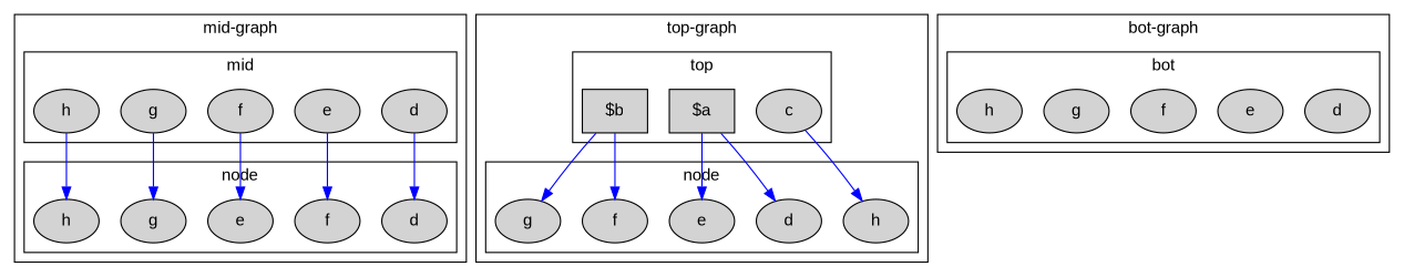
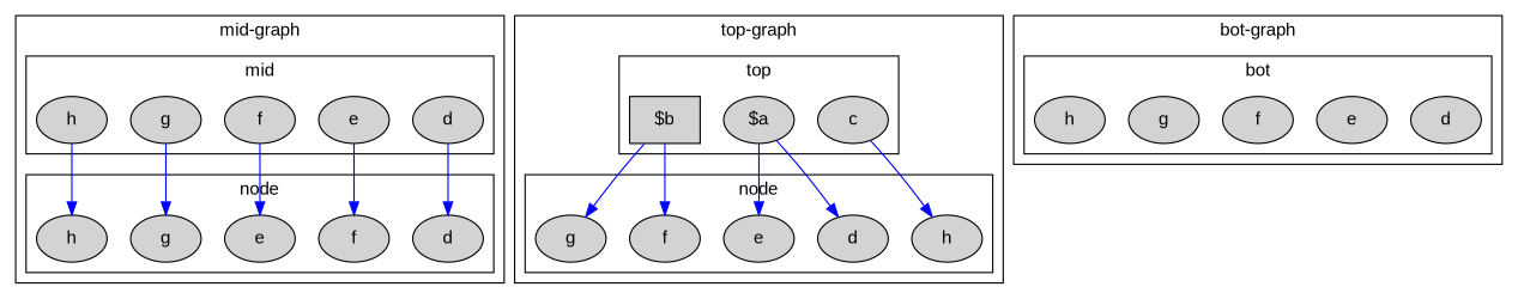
  digraph {
    fontname="Liberation Sans"
    node [fontname="Liberation Sans" style=filled]
    edge [color=blue fontname="Liberation Sans"]
    n1 [label=d]
    n2 [label=e]
    n3 [label=f]
    n4 [label=g]
    n5 [label=h]
    n6 [label=d]
    n7 [label=e]
    n8 [label=f]
    n9 [label=g]
    n10 [label=h]
    n11 [label=c]
-   n12 [label="$a" shape=box]
+   n12 [label="$a" shape=ellipse]
    n13 [label="$b" shape=box]
    n14 [label=d]
    n15 [label=e]
    n16 [label=f]
    n17 [label=g]
    n18 [label=h]
    n19 [label=d]
    n20 [label=e]
    n21 [label=f]
    n22 [label=g]
    n23 [label=h]
    subgraph cluster_1 {
      color=black
      label="mid-graph"
      subgraph cluster_2 {
        color=black
        label=mid
        n1
        n2
        n3
        n4
        n5
      }
      subgraph cluster_3 {
        color=black
        label="node"
        n6
        n7
        n8
        n9
        n10
      }
    }
    subgraph cluster_4 {
      color=black
      label="top-graph"
      subgraph cluster_5 {
        color=black
        label=top
        n11
        n12
        n13
      }
      subgraph cluster_6 {
        color=black
        label="node"
        n14
        n15
        n16
        n17
        n18
      }
    }
    subgraph cluster_7 {
      color=black
      label="bot-graph"
      subgraph cluster_8 {
        color=black
        label=bot
        n19
        n20
        n21
        n22
        n23
      }
    }
    n1 -> n6
    n2 -> n8
    n3 -> n7
    n4 -> n9
    n5 -> n10
    n11 -> n18
    n12 -> n14
    n12 -> n15
    n13 -> n16
    n13 -> n17
  }
